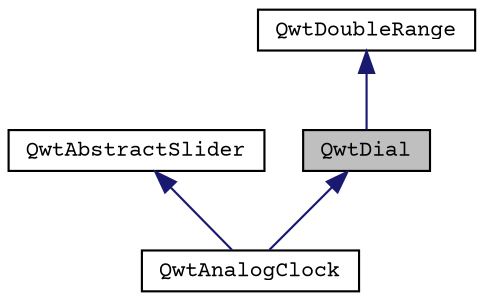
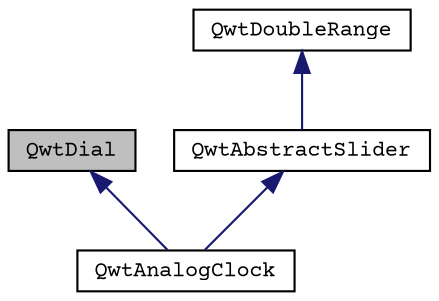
  digraph {
    fontname="Courier Prime"
    node [color=black fillcolor=white fontname="Courier Prime" fontsize=10 shape=record style=filled]
    edge [color=midnightblue dir=back fontname="Courier Prime" fontsize=10 labelfontname=FreeSans labelfontsize=10 style=solid]
    n1 [fillcolor=grey75 fontcolor=black height=0.2 label=QwtDial width=0.4]
    n2 [height=0.2 label=QwtAnalogClock width=0.4]
    n3 [height=0.2 label=QwtAbstractSlider width=0.4]
    n4 [height=0.2 label=QwtDoubleRange width=0.4]
    n1 -> n2
    n3 -> n2
-   n4 -> n1
+   n4 -> n3
  }
